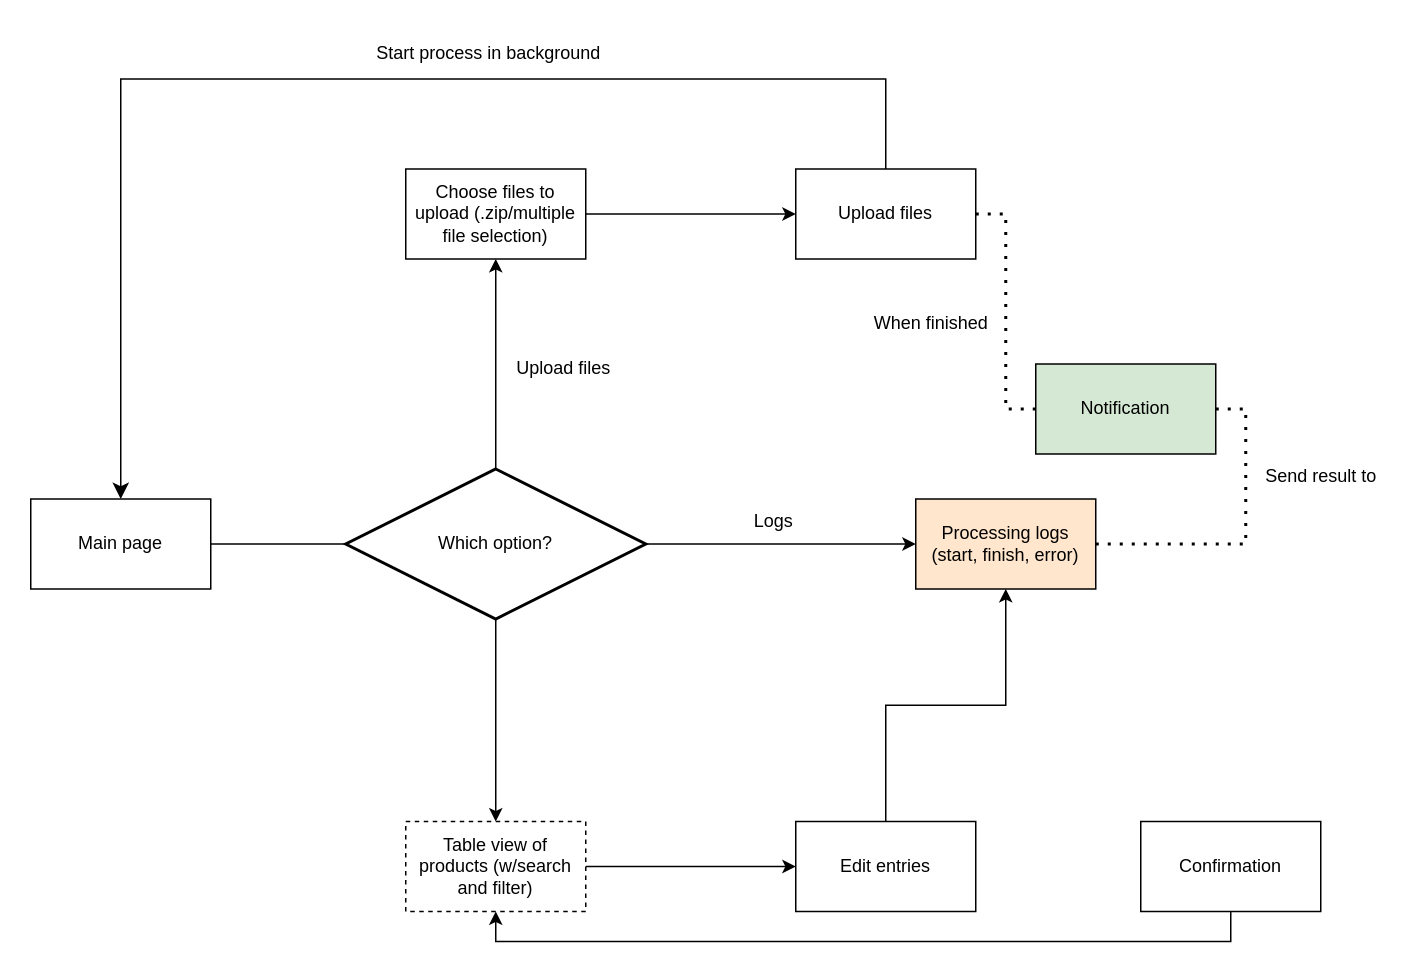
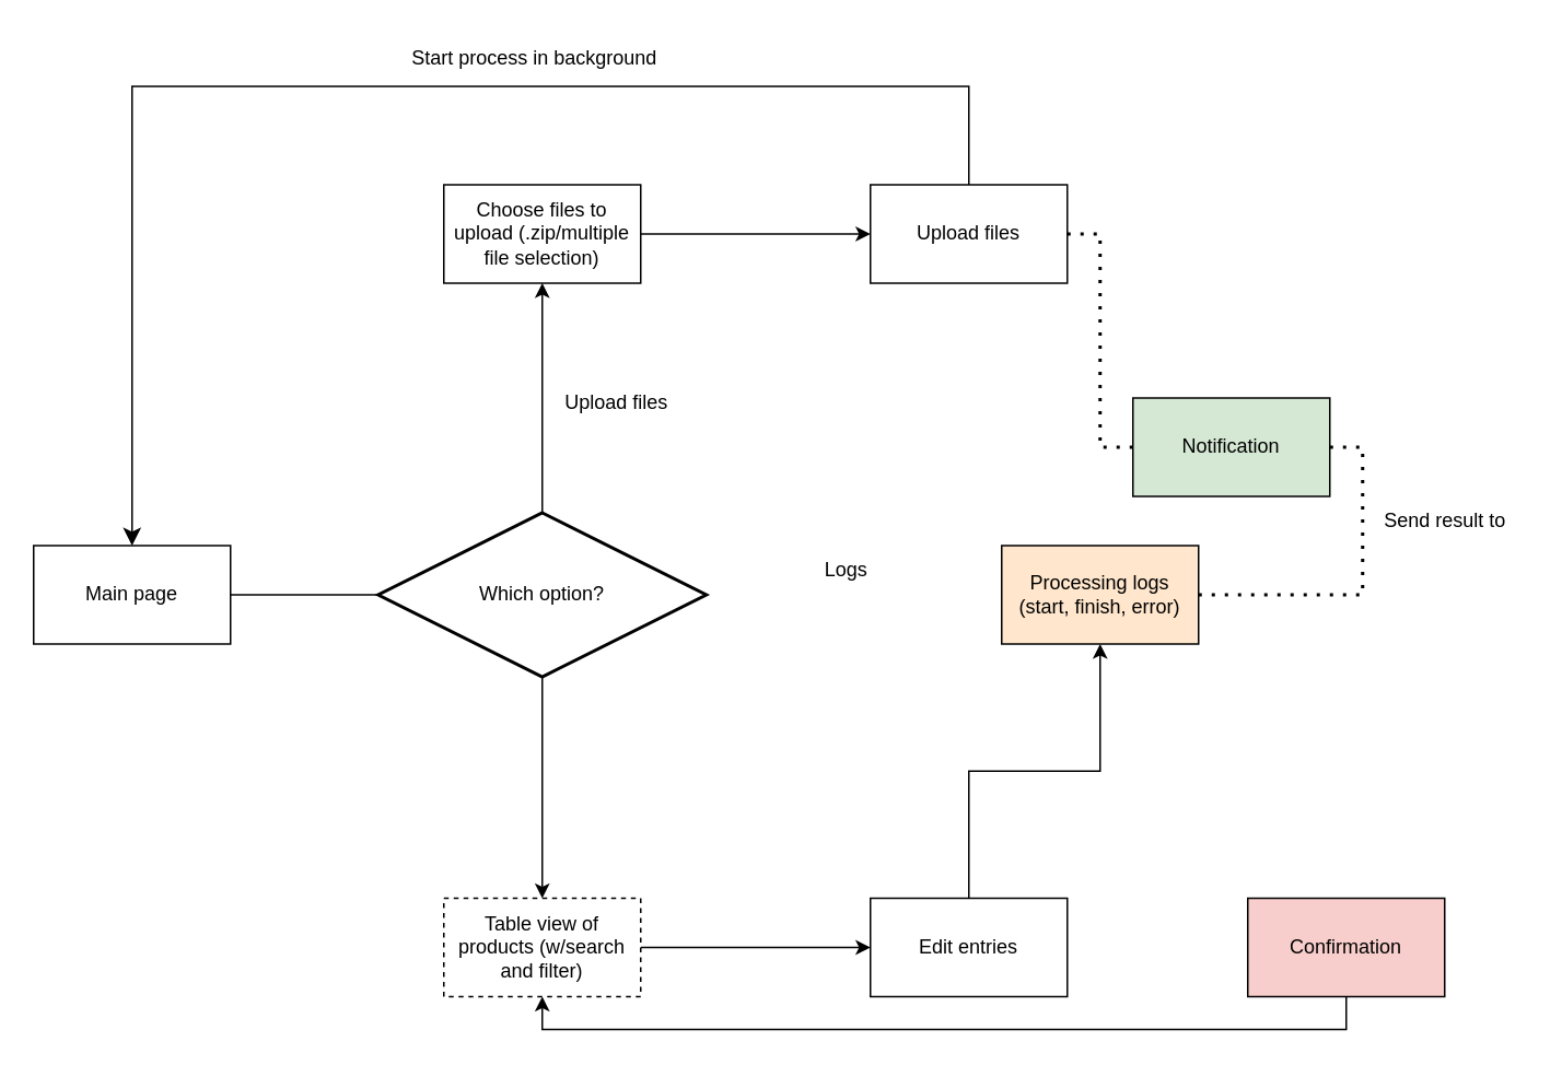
  <mxCell id="0" />
  <mxCell id="1" parent="0" />
  <mxCell id="2" value="Main page" style="rounded=0;whiteSpace=wrap;html=1;" parent="1" vertex="1"><mxGeometry x="20" y="332" width="120" height="60" as="geometry" /></mxCell>
  <mxCell id="3" style="edgeStyle=orthogonalEdgeStyle;rounded=0;orthogonalLoop=1;jettySize=auto;html=1;entryX=0.5;entryY=1;entryDx=0;entryDy=0;" parent="1" source="6" target="9" edge="1"><mxGeometry relative="1" as="geometry"><mxPoint x="330" y="182" as="targetPoint" /></mxGeometry></mxCell>
  <mxCell id="4" style="edgeStyle=orthogonalEdgeStyle;rounded=0;orthogonalLoop=1;jettySize=auto;html=1;entryX=0.5;entryY=0;entryDx=0;entryDy=0;" parent="1" source="6" target="12" edge="1"><mxGeometry relative="1" as="geometry"><mxPoint x="330" y="542" as="targetPoint" /></mxGeometry></mxCell>
- <mxCell id="5" style="edgeStyle=orthogonalEdgeStyle;rounded=0;orthogonalLoop=1;jettySize=auto;html=1;entryX=0;entryY=0.5;entryDx=0;entryDy=0;" parent="1" source="6" target="19" edge="1"><mxGeometry relative="1" as="geometry" /></mxCell>
  <mxCell id="6" value="Which option?" style="strokeWidth=2;html=1;shape=mxgraph.flowchart.decision;whiteSpace=wrap;" parent="1" vertex="1"><mxGeometry x="230" y="312" width="200" height="100" as="geometry" /></mxCell>
  <mxCell id="7" style="edgeStyle=orthogonalEdgeStyle;rounded=0;orthogonalLoop=1;jettySize=auto;html=1;entryX=0;entryY=0.5;entryDx=0;entryDy=0;entryPerimeter=0;endArrow=none;" parent="1" source="2" target="6" edge="1"><mxGeometry relative="1" as="geometry" /></mxCell>
  <mxCell id="8" style="edgeStyle=orthogonalEdgeStyle;rounded=0;orthogonalLoop=1;jettySize=auto;html=1;entryX=0;entryY=0.5;entryDx=0;entryDy=0;" parent="1" source="9" target="17" edge="1"><mxGeometry relative="1" as="geometry" /></mxCell>
  <mxCell id="9" value="Choose files to upload (.zip/multiple file selection)" style="rounded=0;whiteSpace=wrap;html=1;" parent="1" vertex="1"><mxGeometry x="270" y="112" width="120" height="60" as="geometry" /></mxCell>
  <mxCell id="10" value="Upload files" style="text;html=1;align=center;verticalAlign=middle;resizable=0;points=[];autosize=1;strokeColor=none;fillColor=none;" parent="1" vertex="1"><mxGeometry x="330" y="230" width="90" height="30" as="geometry" /></mxCell>
  <mxCell id="11" style="edgeStyle=orthogonalEdgeStyle;rounded=0;orthogonalLoop=1;jettySize=auto;html=1;entryX=0;entryY=0.5;entryDx=0;entryDy=0;" parent="1" source="12" target="14" edge="1"><mxGeometry relative="1" as="geometry" /></mxCell>
  <mxCell id="12" value="Table view of products (w/search and filter)" style="rounded=0;whiteSpace=wrap;html=1;dashed=1;" parent="1" vertex="1"><mxGeometry x="270" y="547" width="120" height="60" as="geometry" /></mxCell>
  <mxCell id="13" style="edgeStyle=orthogonalEdgeStyle;rounded=0;orthogonalLoop=1;jettySize=auto;html=1;" parent="1" source="14" target="19" edge="1"><mxGeometry relative="1" as="geometry" /></mxCell>
  <mxCell id="14" value="Edit entries" style="whiteSpace=wrap;html=1;" parent="1" vertex="1"><mxGeometry x="530" y="547" width="120" height="60" as="geometry" /></mxCell>
  <mxCell id="15" style="edgeStyle=orthogonalEdgeStyle;rounded=0;orthogonalLoop=1;jettySize=auto;html=1;entryX=0.5;entryY=1;entryDx=0;entryDy=0;" parent="1" source="16" target="12" edge="1"><mxGeometry relative="1" as="geometry"><Array as="points"><mxPoint x="820" y="627" /><mxPoint x="330" y="627" /></Array></mxGeometry></mxCell>
- <mxCell id="16" value="Confirmation" style="whiteSpace=wrap;html=1;" parent="1" vertex="1"><mxGeometry x="760" y="547" width="120" height="60" as="geometry" /></mxCell>
+ <mxCell id="16" value="Confirmation" style="whiteSpace=wrap;html=1;fillColor=#f8cecc;" parent="1" vertex="1"><mxGeometry x="760" y="547" width="120" height="60" as="geometry" /></mxCell>
  <mxCell id="17" value="Upload files" style="whiteSpace=wrap;html=1;" parent="1" vertex="1"><mxGeometry x="530" y="112" width="120" height="60" as="geometry" /></mxCell>
  <mxCell id="18" value="" style="edgeStyle=elbowEdgeStyle;elbow=vertical;endArrow=classic;html=1;curved=0;rounded=0;endSize=8;startSize=8;entryX=0.5;entryY=0;entryDx=0;entryDy=0;exitX=0.5;exitY=0;exitDx=0;exitDy=0;" parent="1" source="17" target="2" edge="1"><mxGeometry width="50" height="50" relative="1" as="geometry"><mxPoint x="590" y="102" as="sourcePoint" /><mxPoint x="80" y="112" as="targetPoint" /><Array as="points"><mxPoint x="330" y="52" /></Array></mxGeometry></mxCell>
  <mxCell id="19" value="Processing logs (start, finish, error)" style="whiteSpace=wrap;html=1;fillColor=#ffe6cc;" parent="1" vertex="1"><mxGeometry x="610" y="332" width="120" height="60" as="geometry" /></mxCell>
  <mxCell id="20" value="Logs" style="text;html=1;align=center;verticalAlign=middle;resizable=0;points=[];autosize=1;strokeColor=none;fillColor=none;" parent="1" vertex="1"><mxGeometry x="490" y="332" width="50" height="30" as="geometry" /></mxCell>
  <mxCell id="21" value="" style="endArrow=none;dashed=1;html=1;dashPattern=1 3;strokeWidth=2;rounded=0;entryX=1;entryY=0.5;entryDx=0;entryDy=0;exitX=0;exitY=0.5;exitDx=0;exitDy=0;" parent="1" source="23" target="17" edge="1"><mxGeometry width="50" height="50" relative="1" as="geometry"><mxPoint x="670" y="222" as="sourcePoint" /><mxPoint x="670" y="282" as="targetPoint" /><Array as="points"><mxPoint x="670" y="272" /><mxPoint x="670" y="142" /></Array></mxGeometry></mxCell>
  <mxCell id="22" value="Start process in background" style="text;html=1;align=center;verticalAlign=middle;resizable=0;points=[];autosize=1;strokeColor=none;fillColor=none;" parent="1" vertex="1"><mxGeometry x="240" y="20" width="170" height="30" as="geometry" /></mxCell>
  <mxCell id="23" value="Notification" style="whiteSpace=wrap;html=1;fillColor=#d5e8d4;" parent="1" vertex="1"><mxGeometry x="690" y="242" width="120" height="60" as="geometry" /></mxCell>
- <mxCell id="24" value="When finished" style="text;html=1;align=center;verticalAlign=middle;resizable=0;points=[];autosize=1;strokeColor=none;fillColor=none;" parent="1" vertex="1"><mxGeometry x="570" y="200" width="100" height="30" as="geometry" /></mxCell>
  <mxCell id="25" value="" style="endArrow=none;dashed=1;html=1;dashPattern=1 3;strokeWidth=2;rounded=0;entryX=1;entryY=0.5;entryDx=0;entryDy=0;exitX=1;exitY=0.5;exitDx=0;exitDy=0;" parent="1" source="19" edge="1"><mxGeometry width="50" height="50" relative="1" as="geometry"><mxPoint x="850" y="402" as="sourcePoint" /><mxPoint x="810" y="272" as="targetPoint" /><Array as="points"><mxPoint x="830" y="362" /><mxPoint x="830" y="272" /></Array></mxGeometry></mxCell>
  <mxCell id="26" value="Send result to" style="text;html=1;align=center;verticalAlign=middle;resizable=0;points=[];autosize=1;strokeColor=none;fillColor=none;" parent="1" vertex="1"><mxGeometry x="830" y="302" width="100" height="30" as="geometry" /></mxCell>
